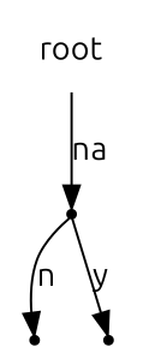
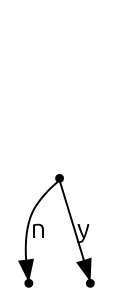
  digraph {
    rankdir=TB
    fontname=Ubuntu
    node [shape=point fontname=Ubuntu]
    edge [fontname=Ubuntu]
-   root [shape=none]
    na
    n
    y
-   root -> na [label=na]
    na -> n [label=n]
    na -> y [label=y]
  }
